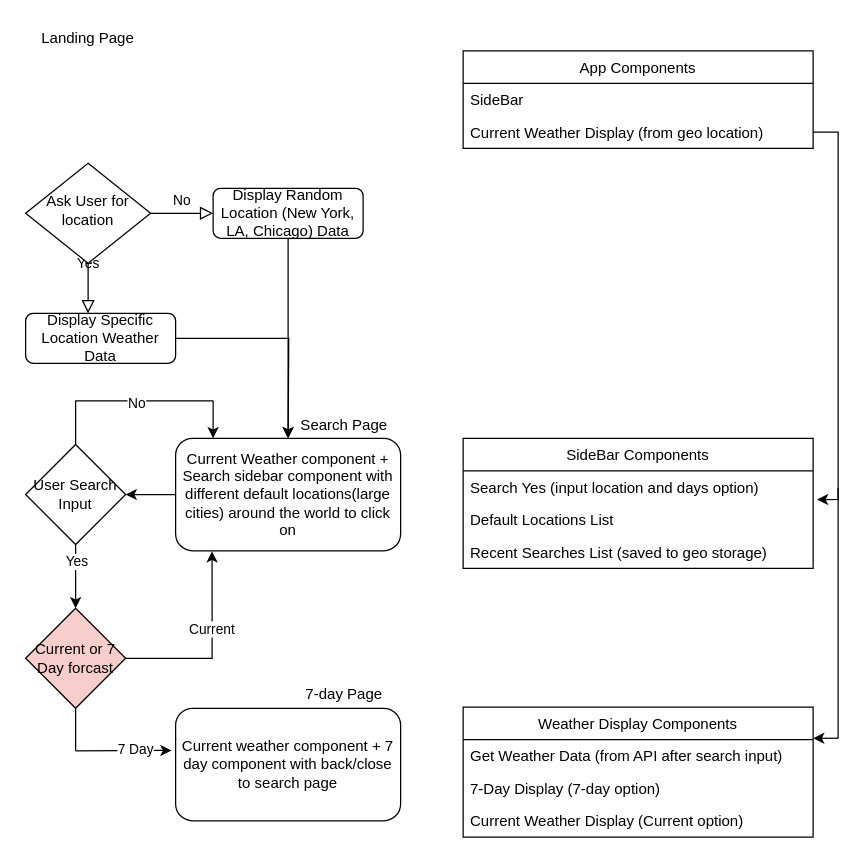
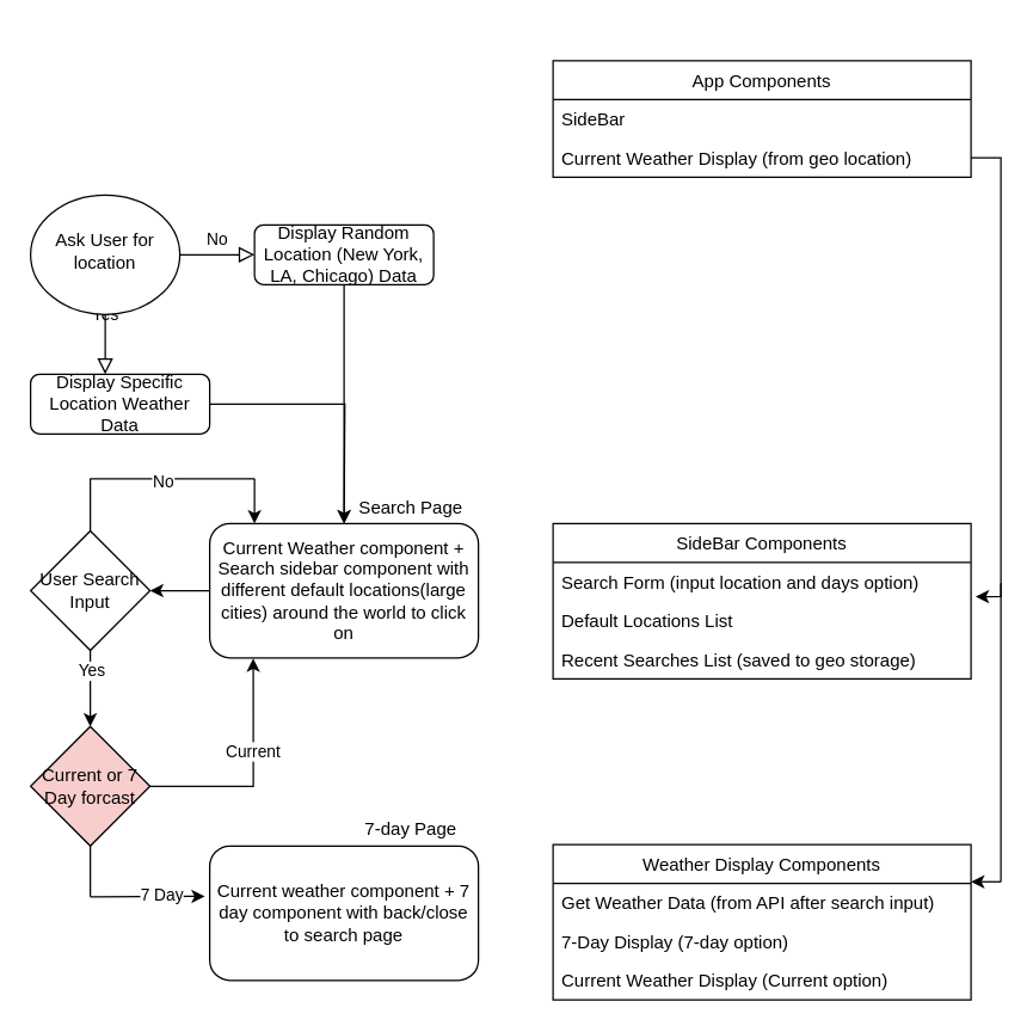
  <mxCell id="0" />
  <mxCell id="1" parent="0" />
  <mxCell id="2" value="Yes" style="rounded=0;html=1;jettySize=auto;orthogonalLoop=1;fontSize=11;endArrow=block;endFill=0;endSize=8;strokeWidth=1;shadow=0;labelBackgroundColor=none;edgeStyle=orthogonalEdgeStyle;" parent="1" source="4" edge="1"><mxGeometry y="20" relative="1" as="geometry"><mxPoint as="offset" /><mxPoint x="70" y="250" as="targetPoint" /></mxGeometry></mxCell>
  <mxCell id="3" value="No" style="edgeStyle=orthogonalEdgeStyle;rounded=0;html=1;jettySize=auto;orthogonalLoop=1;fontSize=11;endArrow=block;endFill=0;endSize=8;strokeWidth=1;shadow=0;labelBackgroundColor=none;" parent="1" source="4" target="6" edge="1"><mxGeometry y="10" relative="1" as="geometry"><mxPoint as="offset" /></mxGeometry></mxCell>
- <mxCell id="4" value="Ask User for location" style="rhombus;whiteSpace=wrap;html=1;shadow=0;fontFamily=Helvetica;fontSize=12;align=center;strokeWidth=1;spacing=6;spacingTop=-4;" parent="1" vertex="1"><mxGeometry x="20" y="130" width="100" height="80" as="geometry" /></mxCell>
+ <mxCell id="4" value="Ask User for location" style="ellipse;whiteSpace=wrap;html=1;shadow=0;fontFamily=Helvetica;fontSize=12;align=center;strokeWidth=1;spacing=6;spacingTop=-4;" parent="1" vertex="1"><mxGeometry x="20" y="130" width="100" height="80" as="geometry" /></mxCell>
  <mxCell id="5" style="edgeStyle=orthogonalEdgeStyle;rounded=0;orthogonalLoop=1;jettySize=auto;html=1;" edge="1" parent="1" source="6"><mxGeometry relative="1" as="geometry"><mxPoint x="230" y="350" as="targetPoint" /></mxGeometry></mxCell>
  <mxCell id="6" value="Display Random Location (New York, LA, Chicago) Data" style="rounded=1;whiteSpace=wrap;html=1;fontSize=12;glass=0;strokeWidth=1;shadow=0;" parent="1" vertex="1"><mxGeometry x="170" y="150" width="120" height="40" as="geometry" /></mxCell>
  <mxCell id="7" style="edgeStyle=orthogonalEdgeStyle;rounded=0;orthogonalLoop=1;jettySize=auto;html=1;" edge="1" parent="1" source="8"><mxGeometry relative="1" as="geometry"><mxPoint x="230" y="350" as="targetPoint" /></mxGeometry></mxCell>
  <mxCell id="8" value="Display Specific Location Weather Data" style="rounded=1;whiteSpace=wrap;html=1;fontSize=12;glass=0;strokeWidth=1;shadow=0;" vertex="1" parent="1"><mxGeometry x="20" y="250" width="120" height="40" as="geometry" /></mxCell>
  <mxCell id="9" style="edgeStyle=orthogonalEdgeStyle;rounded=0;orthogonalLoop=1;jettySize=auto;html=1;" edge="1" parent="1" source="10"><mxGeometry relative="1" as="geometry"><mxPoint x="100" y="395" as="targetPoint" /></mxGeometry></mxCell>
  <mxCell id="10" value="Current Weather component + Search sidebar component with different default locations(large cities) around the world to click on" style="rounded=1;whiteSpace=wrap;html=1;" vertex="1" parent="1"><mxGeometry x="140" y="350" width="180" height="90" as="geometry" /></mxCell>
  <mxCell id="11" value="User Search Input" style="rhombus;whiteSpace=wrap;html=1;" vertex="1" parent="1"><mxGeometry x="20" y="355" width="80" height="80" as="geometry" /></mxCell>
  <mxCell id="12" value="" style="endArrow=none;html=1;exitX=0.5;exitY=0;exitDx=0;exitDy=0;" edge="1" parent="1" source="11"><mxGeometry width="50" height="50" relative="1" as="geometry"><mxPoint x="55" y="350" as="sourcePoint" /><mxPoint x="60" y="320" as="targetPoint" /></mxGeometry></mxCell>
  <mxCell id="13" value="" style="endArrow=none;html=1;exitX=0.5;exitY=0;exitDx=0;exitDy=0;" edge="1" parent="1"><mxGeometry width="50" height="50" relative="1" as="geometry"><mxPoint x="59.85" y="320" as="sourcePoint" /><mxPoint x="170" y="320" as="targetPoint" /></mxGeometry></mxCell>
  <mxCell id="14" value="No" style="edgeLabel;html=1;align=center;verticalAlign=middle;resizable=0;points=[];" vertex="1" connectable="0" parent="13"><mxGeometry x="-0.105" y="-1" relative="1" as="geometry"><mxPoint as="offset" /></mxGeometry></mxCell>
  <mxCell id="15" value="" style="endArrow=classic;html=1;" edge="1" parent="1"><mxGeometry width="50" height="50" relative="1" as="geometry"><mxPoint x="170" y="320" as="sourcePoint" /><mxPoint x="170" y="350" as="targetPoint" /></mxGeometry></mxCell>
  <mxCell id="16" value="" style="endArrow=classic;html=1;exitX=0.5;exitY=1;exitDx=0;exitDy=0;entryX=0.5;entryY=0;entryDx=0;entryDy=0;" edge="1" parent="1" source="11" target="20"><mxGeometry width="50" height="50" relative="1" as="geometry"><mxPoint x="55" y="470" as="sourcePoint" /><mxPoint x="60" y="485" as="targetPoint" /></mxGeometry></mxCell>
  <mxCell id="17" value="Yes" style="edgeLabel;html=1;align=center;verticalAlign=middle;resizable=0;points=[];" vertex="1" connectable="0" parent="16"><mxGeometry x="-0.506" relative="1" as="geometry"><mxPoint as="offset" /></mxGeometry></mxCell>
  <mxCell id="18" style="edgeStyle=orthogonalEdgeStyle;rounded=0;orthogonalLoop=1;jettySize=auto;html=1;entryX=0.162;entryY=1.005;entryDx=0;entryDy=0;entryPerimeter=0;" edge="1" parent="1" source="20" target="10"><mxGeometry relative="1" as="geometry" /></mxCell>
  <mxCell id="19" value="Current" style="edgeLabel;html=1;align=center;verticalAlign=middle;resizable=0;points=[];" vertex="1" connectable="0" parent="18"><mxGeometry x="-0.124" y="24" relative="1" as="geometry"><mxPoint as="offset" /></mxGeometry></mxCell>
  <mxCell id="20" value="Current or 7 Day forcast" style="rhombus;whiteSpace=wrap;html=1;fillColor=#f8cecc;" vertex="1" parent="1"><mxGeometry x="20" y="486" width="80" height="80" as="geometry" /></mxCell>
  <mxCell id="21" value="Current weather component + 7 day component with back/close to search page" style="rounded=1;whiteSpace=wrap;html=1;" vertex="1" parent="1"><mxGeometry x="140" y="566" width="180" height="90" as="geometry" /></mxCell>
  <mxCell id="22" value="" style="endArrow=none;html=1;" edge="1" parent="1"><mxGeometry width="50" height="50" relative="1" as="geometry"><mxPoint x="60" y="600" as="sourcePoint" /><mxPoint x="60" y="566" as="targetPoint" /></mxGeometry></mxCell>
  <mxCell id="23" value="" style="endArrow=classic;html=1;entryX=-0.018;entryY=0.375;entryDx=0;entryDy=0;entryPerimeter=0;" edge="1" parent="1" target="21"><mxGeometry width="50" height="50" relative="1" as="geometry"><mxPoint x="60" y="600" as="sourcePoint" /><mxPoint x="110" y="550" as="targetPoint" /></mxGeometry></mxCell>
  <mxCell id="24" value="7 Day" style="edgeLabel;html=1;align=center;verticalAlign=middle;resizable=0;points=[];" vertex="1" connectable="0" parent="23"><mxGeometry x="0.262" y="1" relative="1" as="geometry"><mxPoint as="offset" /></mxGeometry></mxCell>
  <mxCell id="25" style="edgeStyle=orthogonalEdgeStyle;rounded=0;orthogonalLoop=1;jettySize=auto;html=1;entryX=1.011;entryY=0.885;entryDx=0;entryDy=0;entryPerimeter=0;exitX=1;exitY=0.5;exitDx=0;exitDy=0;" edge="1" parent="1" source="33" target="39"><mxGeometry relative="1" as="geometry" /></mxCell>
- <mxCell id="26" value="Landing Page" style="text;html=1;strokeColor=none;fillColor=none;align=center;verticalAlign=middle;whiteSpace=wrap;rounded=0;" vertex="1" parent="1"><mxGeometry x="25" y="20" width="90" height="20" as="geometry" /></mxCell>
  <mxCell id="27" value="Search Page" style="text;html=1;strokeColor=none;fillColor=none;align=center;verticalAlign=middle;whiteSpace=wrap;rounded=0;" vertex="1" parent="1"><mxGeometry x="220" y="330" width="110" height="20" as="geometry" /></mxCell>
  <mxCell id="28" value="7-day Page" style="text;html=1;strokeColor=none;fillColor=none;align=center;verticalAlign=middle;whiteSpace=wrap;rounded=0;" vertex="1" parent="1"><mxGeometry x="230" y="545" width="90" height="20" as="geometry" /></mxCell>
  <mxCell id="29" value="" style="endArrow=none;html=1;" edge="1" parent="1"><mxGeometry width="50" height="50" relative="1" as="geometry"><mxPoint x="670" y="590" as="sourcePoint" /><mxPoint x="670" y="390" as="targetPoint" /></mxGeometry></mxCell>
  <mxCell id="30" value="" style="endArrow=classic;html=1;" edge="1" parent="1"><mxGeometry width="50" height="50" relative="1" as="geometry"><mxPoint x="670" y="590" as="sourcePoint" /><mxPoint x="650" y="590" as="targetPoint" /></mxGeometry></mxCell>
  <mxCell id="31" value="App Components" style="swimlane;fontStyle=0;childLayout=stackLayout;horizontal=1;startSize=26;fillColor=none;horizontalStack=0;resizeParent=1;resizeParentMax=0;resizeLast=0;collapsible=1;marginBottom=0;" vertex="1" parent="1"><mxGeometry x="370" y="40" width="280" height="78" as="geometry"><mxRectangle x="520" y="280" width="100" height="26" as="alternateBounds" /></mxGeometry></mxCell>
  <mxCell id="32" value="SideBar" style="text;strokeColor=none;fillColor=none;align=left;verticalAlign=top;spacingLeft=4;spacingRight=4;overflow=hidden;rotatable=0;points=[[0,0.5],[1,0.5]];portConstraint=eastwest;" vertex="1" parent="31"><mxGeometry y="26" width="280" height="26" as="geometry" /></mxCell>
  <mxCell id="33" value="Current Weather Display (from geo location)" style="text;strokeColor=none;fillColor=none;align=left;verticalAlign=top;spacingLeft=4;spacingRight=4;overflow=hidden;rotatable=0;points=[[0,0.5],[1,0.5]];portConstraint=eastwest;" vertex="1" parent="31"><mxGeometry y="52" width="280" height="26" as="geometry" /></mxCell>
  <mxCell id="34" value="Weather Display Components" style="swimlane;fontStyle=0;childLayout=stackLayout;horizontal=1;startSize=26;fillColor=none;horizontalStack=0;resizeParent=1;resizeParentMax=0;resizeLast=0;collapsible=1;marginBottom=0;" vertex="1" parent="1"><mxGeometry x="370" y="565" width="280" height="104" as="geometry" /></mxCell>
  <mxCell id="35" value="Get Weather Data (from API after search input)" style="text;strokeColor=none;fillColor=none;align=left;verticalAlign=top;spacingLeft=4;spacingRight=4;overflow=hidden;rotatable=0;points=[[0,0.5],[1,0.5]];portConstraint=eastwest;" vertex="1" parent="34"><mxGeometry y="26" width="280" height="26" as="geometry" /></mxCell>
  <mxCell id="36" value="7-Day Display (7-day option)" style="text;strokeColor=none;fillColor=none;align=left;verticalAlign=top;spacingLeft=4;spacingRight=4;overflow=hidden;rotatable=0;points=[[0,0.5],[1,0.5]];portConstraint=eastwest;" vertex="1" parent="34"><mxGeometry y="52" width="280" height="26" as="geometry" /></mxCell>
  <mxCell id="37" value="Current Weather Display (Current option)" style="text;strokeColor=none;fillColor=none;align=left;verticalAlign=top;spacingLeft=4;spacingRight=4;overflow=hidden;rotatable=0;points=[[0,0.5],[1,0.5]];portConstraint=eastwest;" vertex="1" parent="34"><mxGeometry y="78" width="280" height="26" as="geometry" /></mxCell>
  <mxCell id="38" value="SideBar Components" style="swimlane;fontStyle=0;childLayout=stackLayout;horizontal=1;startSize=26;fillColor=none;horizontalStack=0;resizeParent=1;resizeParentMax=0;resizeLast=0;collapsible=1;marginBottom=0;" vertex="1" parent="1"><mxGeometry x="370" y="350" width="280" height="104" as="geometry" /></mxCell>
- <mxCell id="39" value="Search Yes (input location and days option)" style="text;strokeColor=none;fillColor=none;align=left;verticalAlign=top;spacingLeft=4;spacingRight=4;overflow=hidden;rotatable=0;points=[[0,0.5],[1,0.5]];portConstraint=eastwest;" vertex="1" parent="38"><mxGeometry y="26" width="280" height="26" as="geometry" /></mxCell>
+ <mxCell id="39" value="Search Form (input location and days option)" style="text;strokeColor=none;fillColor=none;align=left;verticalAlign=top;spacingLeft=4;spacingRight=4;overflow=hidden;rotatable=0;points=[[0,0.5],[1,0.5]];portConstraint=eastwest;" vertex="1" parent="38"><mxGeometry y="26" width="280" height="26" as="geometry" /></mxCell>
  <mxCell id="40" value="Default Locations List" style="text;strokeColor=none;fillColor=none;align=left;verticalAlign=top;spacingLeft=4;spacingRight=4;overflow=hidden;rotatable=0;points=[[0,0.5],[1,0.5]];portConstraint=eastwest;" vertex="1" parent="38"><mxGeometry y="52" width="280" height="26" as="geometry" /></mxCell>
  <mxCell id="41" value="Recent Searches List (saved to geo storage)" style="text;strokeColor=none;fillColor=none;align=left;verticalAlign=top;spacingLeft=4;spacingRight=4;overflow=hidden;rotatable=0;points=[[0,0.5],[1,0.5]];portConstraint=eastwest;" vertex="1" parent="38"><mxGeometry y="78" width="280" height="26" as="geometry" /></mxCell>
